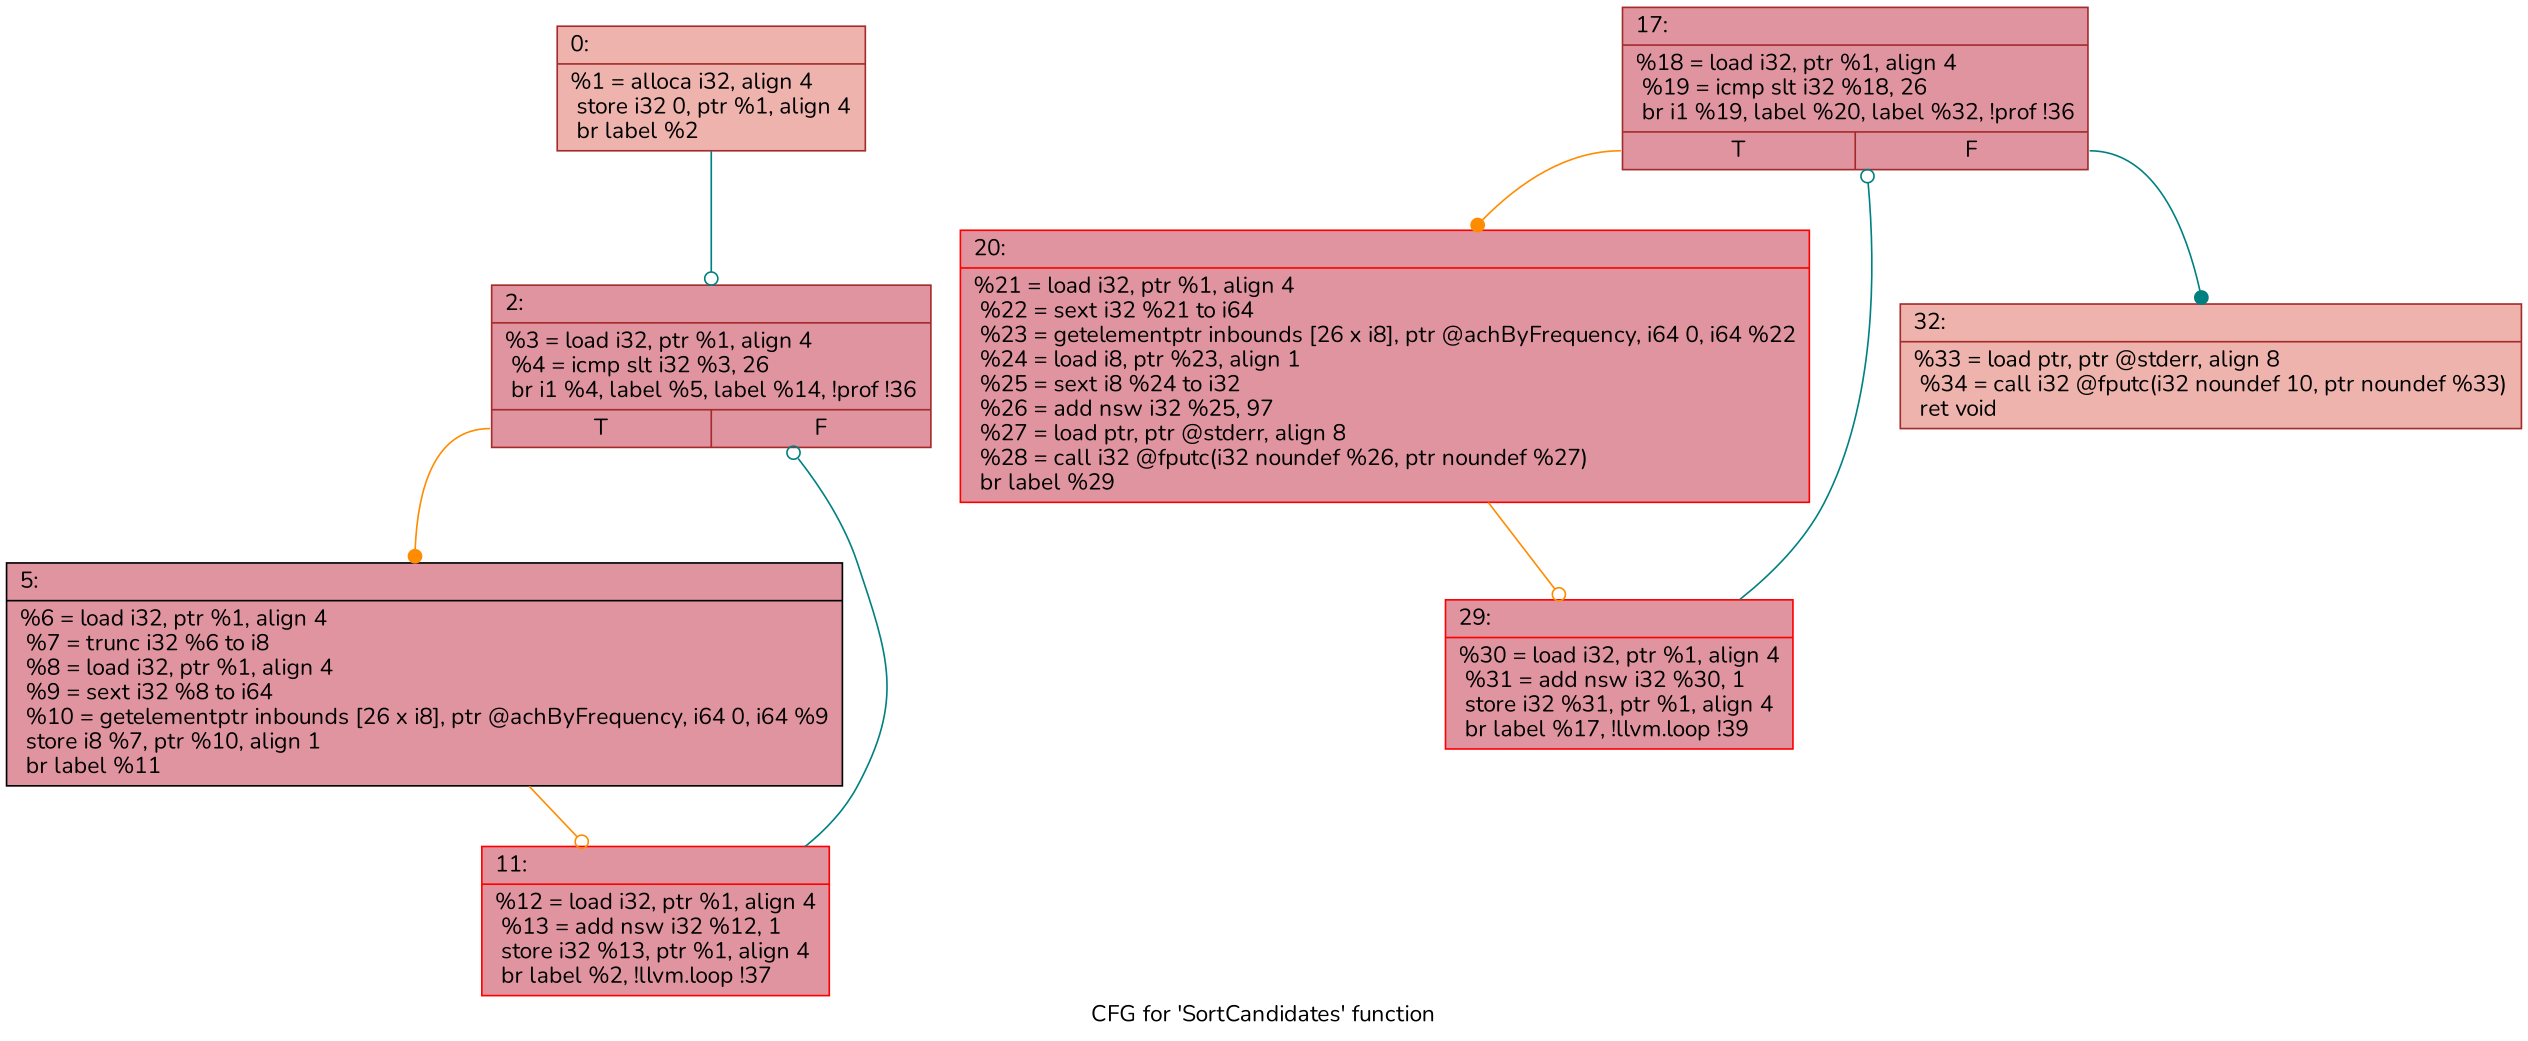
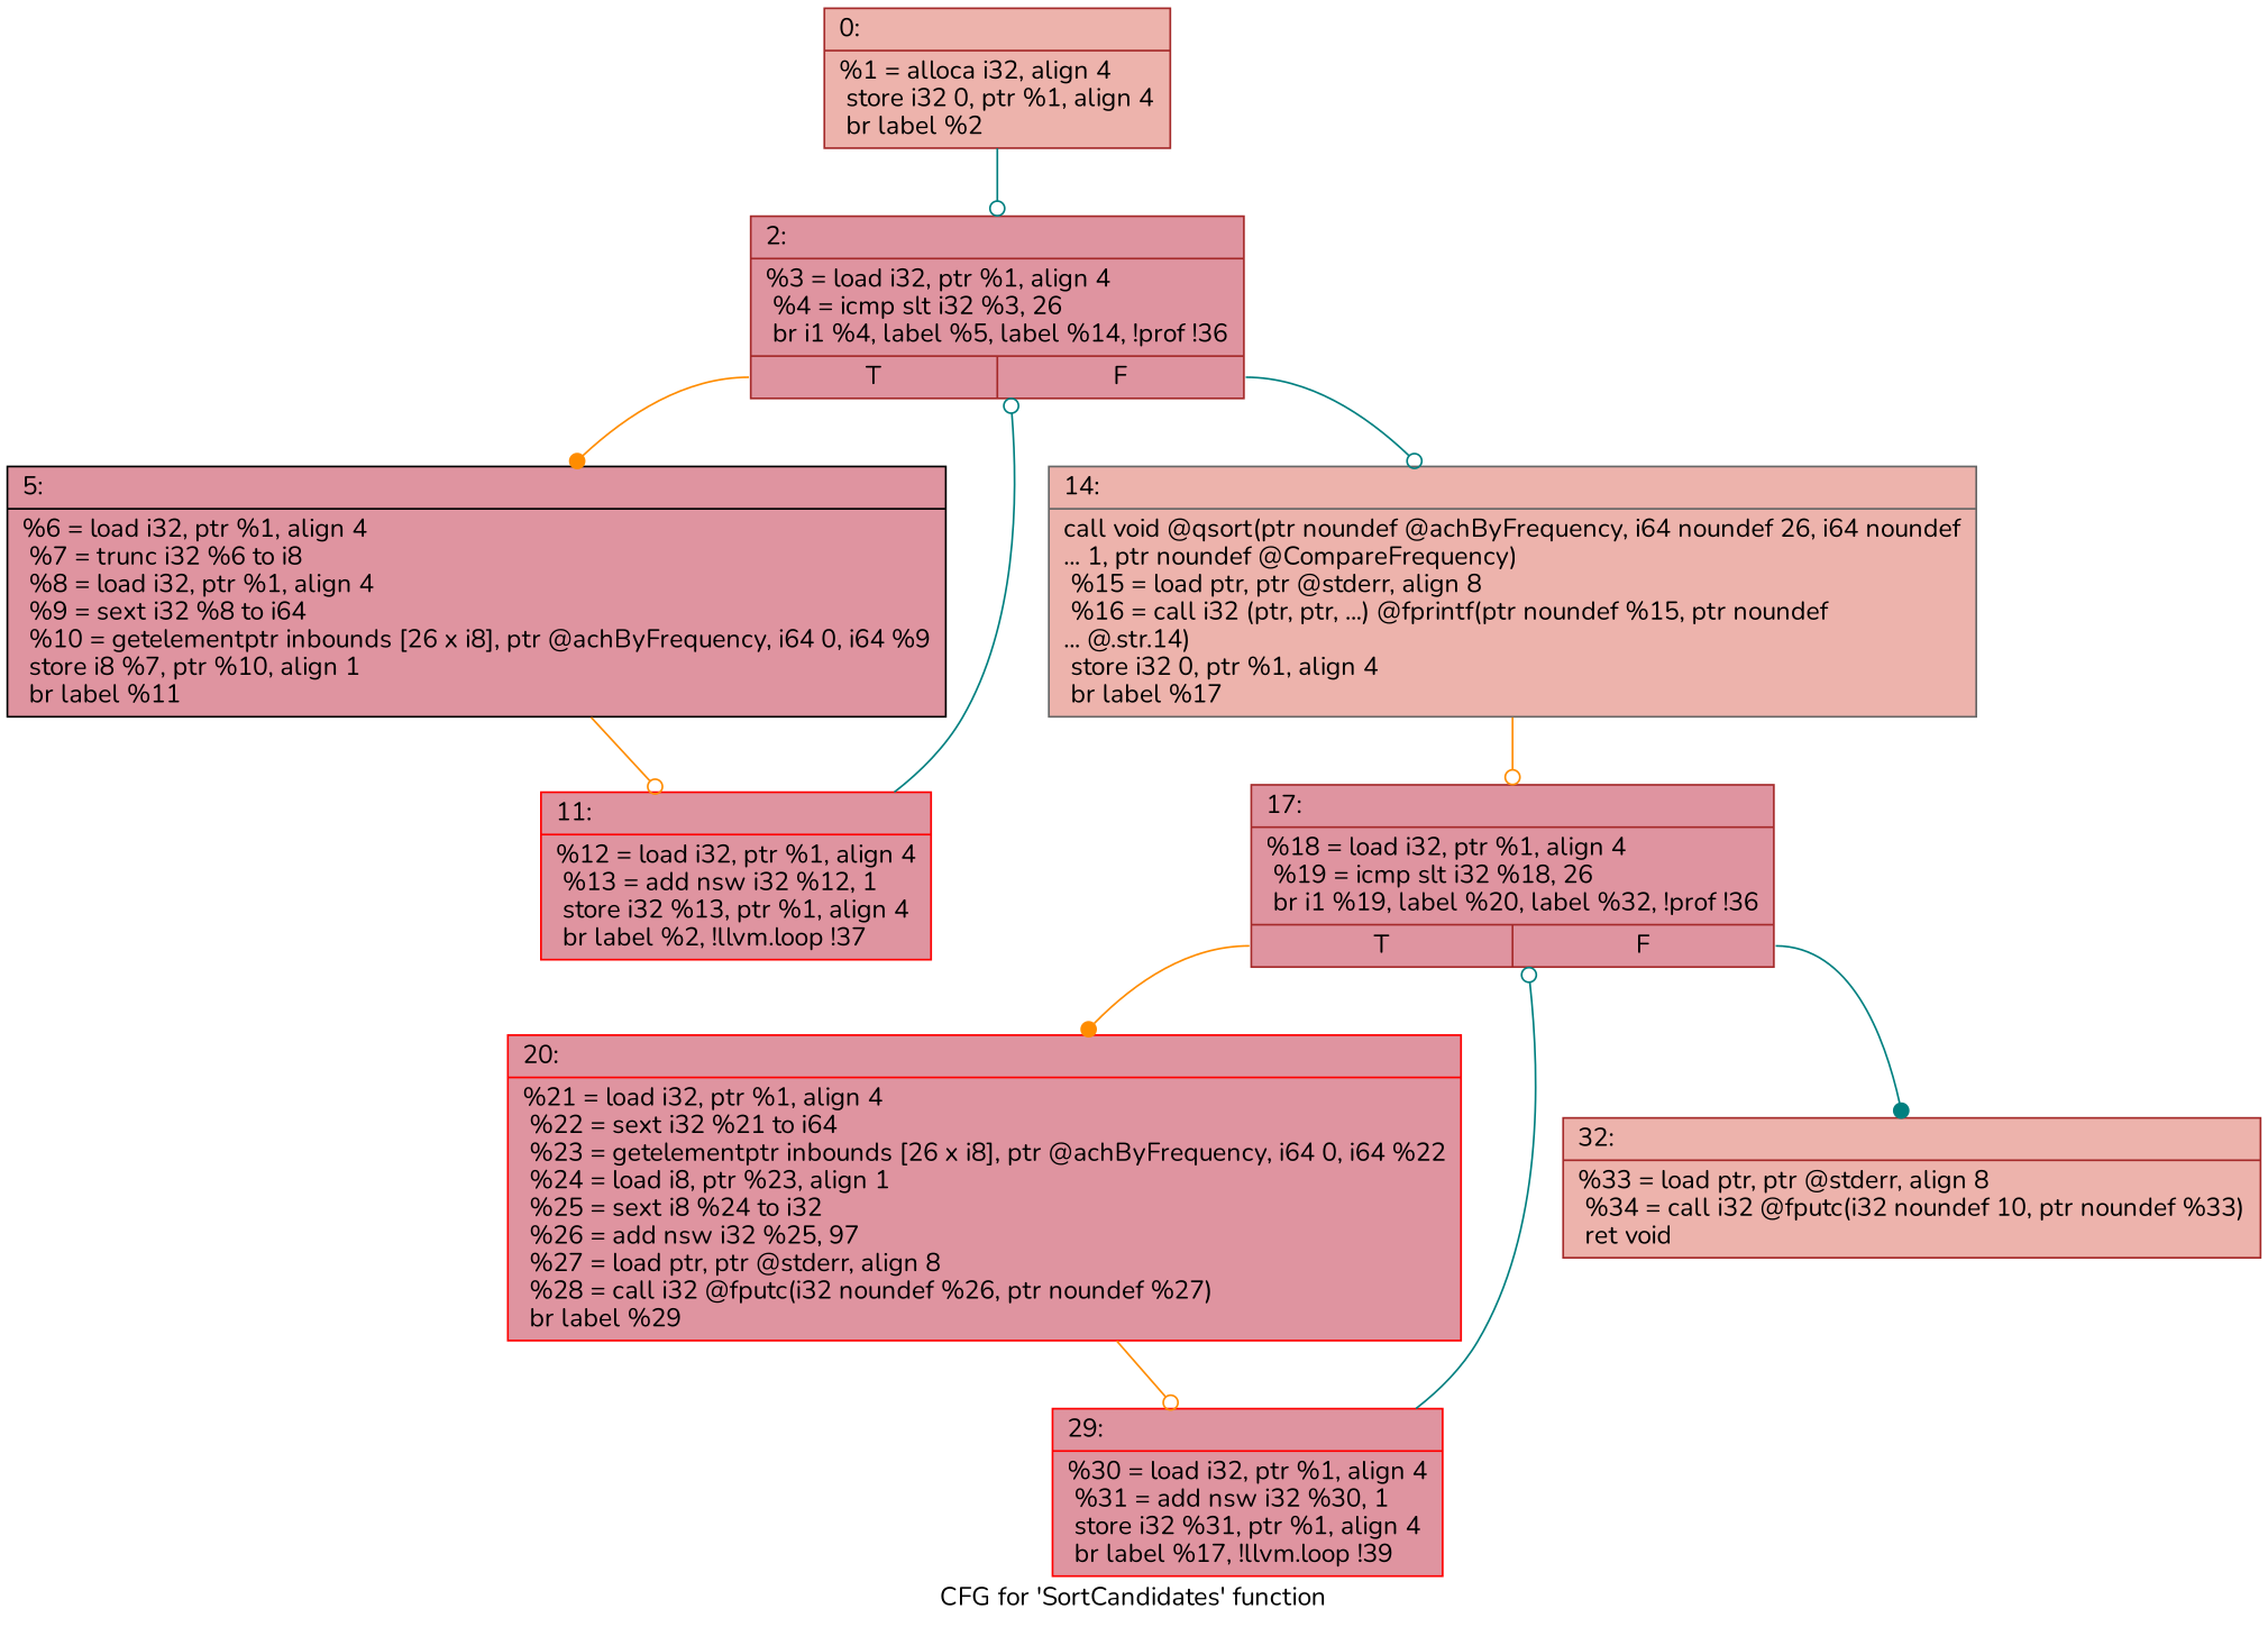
  digraph {
    label="CFG for 'SortCandidates' function"
    fontname=Nunito
    node [color=brown fillcolor="#b70d2870" fontname=Nunito shape=record style=filled]
    edge [color=teal arrowhead=odot fontname=Nunito]
    n1 [fillcolor="#d6524470" label="{0:\l|  %1 = alloca i32, align 4\l  store i32 0, ptr %1, align 4\l  br label %2\l}"]
    n2 [label="{2:\l|  %3 = load i32, ptr %1, align 4\l  %4 = icmp slt i32 %3, 26\l  br i1 %4, label %5, label %14, !prof !36\l|{<s0>T|<s1>F}}"]
    n3 [color=black label="{5:\l|  %6 = load i32, ptr %1, align 4\l  %7 = trunc i32 %6 to i8\l  %8 = load i32, ptr %1, align 4\l  %9 = sext i32 %8 to i64\l  %10 = getelementptr inbounds [26 x i8], ptr @achByFrequency, i64 0, i64 %9\l  store i8 %7, ptr %10, align 1\l  br label %11\l}"]
+   n4 [color=gray40 fillcolor="#d6524470" label="{14:\l|  call void @qsort(ptr noundef @achByFrequency, i64 noundef 26, i64 noundef\l... 1, ptr noundef @CompareFrequency)\l  %15 = load ptr, ptr @stderr, align 8\l  %16 = call i32 (ptr, ptr, ...) @fprintf(ptr noundef %15, ptr noundef\l... @.str.14)\l  store i32 0, ptr %1, align 4\l  br label %17\l}"]
    n5 [color=red label="{11:\l|  %12 = load i32, ptr %1, align 4\l  %13 = add nsw i32 %12, 1\l  store i32 %13, ptr %1, align 4\l  br label %2, !llvm.loop !37\l}"]
    n6 [label="{17:\l|  %18 = load i32, ptr %1, align 4\l  %19 = icmp slt i32 %18, 26\l  br i1 %19, label %20, label %32, !prof !36\l|{<s0>T|<s1>F}}"]
    n7 [color=red label="{20:\l|  %21 = load i32, ptr %1, align 4\l  %22 = sext i32 %21 to i64\l  %23 = getelementptr inbounds [26 x i8], ptr @achByFrequency, i64 0, i64 %22\l  %24 = load i8, ptr %23, align 1\l  %25 = sext i8 %24 to i32\l  %26 = add nsw i32 %25, 97\l  %27 = load ptr, ptr @stderr, align 8\l  %28 = call i32 @fputc(i32 noundef %26, ptr noundef %27)\l  br label %29\l}"]
    n8 [fillcolor="#d6524470" label="{32:\l|  %33 = load ptr, ptr @stderr, align 8\l  %34 = call i32 @fputc(i32 noundef 10, ptr noundef %33)\l  ret void\l}"]
    n9 [color=red label="{29:\l|  %30 = load i32, ptr %1, align 4\l  %31 = add nsw i32 %30, 1\l  store i32 %31, ptr %1, align 4\l  br label %17, !llvm.loop !39\l}"]
    n1 -> n2
    n2 -> n3 [tailport=s0 color=darkorange arrowhead=dot]
+   n2 -> n4 [tailport=s1]
    n3 -> n5 [color=darkorange]
+   n4 -> n6 [color=darkorange]
    n5 -> n2
    n6 -> n7 [tailport=s0 color=darkorange arrowhead=dot]
    n6 -> n8 [tailport=s1 arrowhead=dot]
    n7 -> n9 [color=darkorange]
    n9 -> n6
  }
